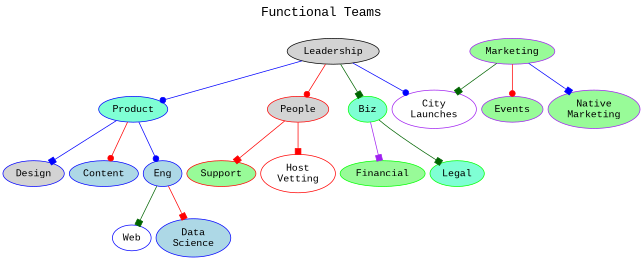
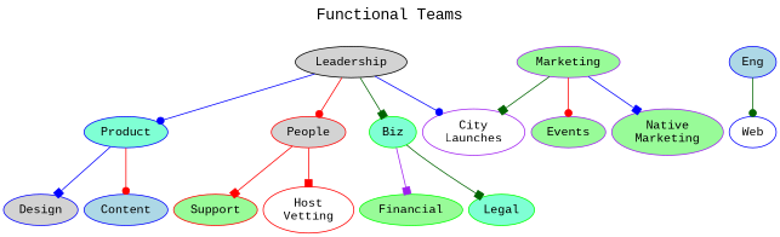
  digraph {
    compound=true
    fontname="Liberation Mono"
    label=<<FONT POINT-SIZE="18">Functional Teams<BR /><BR /></FONT>>
    labelloc=t
    nodesep=.1
    rankdir=TB
    node [color=blue fillcolor=palegreen fontname="Liberation Mono" style=filled]
    edge [arrowhead=box color=red fontname="Liberation Mono"]
    n1 [fillcolor=aquamarine label=Product]
    n2 [fillcolor=lightgrey label=Design]
    n3 [fillcolor=lightblue label=Content]
    n4 [fillcolor=lightblue label=Eng]
    n5 [fillcolor=white label=Web]
-   n6 [fillcolor=lightblue label="Data\nScience"]
    n7 [color=red fillcolor=lightgrey label=People]
    n8 [color=red label=Support]
    n9 [color=red fillcolor=white label="Host\nVetting"]
    n10 [color=purple label=Marketing]
    n11 [color=purple fillcolor=white label="City\nLaunches"]
    n12 [color=purple label=Events]
    n13 [color=purple label="Native\nMarketing"]
    n14 [color=green fillcolor=aquamarine label=Biz]
    n15 [color=green label=Financial]
    n16 [color=green fillcolor=aquamarine label=Legal]
    n17 [fillcolor=lightgrey label=Leadership color=""]
    subgraph sub_1 {
      n1
      n2
      n3
      n4
      n5
-     n6
    }
    subgraph sub_2 {
      n7
      n8
      n9
    }
    subgraph sub_3 {
      n10
      n11
      n12
      n13
    }
    subgraph sub_4 {
      n14
      n15
      n16
    }
    n1 -> n2 [color=blue]
    n1 -> n3 [arrowhead=dot]
-   n1 -> n4 [arrowhead=dot color=blue]
-   n4 -> n5 [color=darkgreen]
-   n4 -> n6
+   n4 -> n5 [arrowhead=dot color=darkgreen]
    n7 -> n8
    n7 -> n9
    n10 -> n11 [color=darkgreen]
    n10 -> n12 [arrowhead=dot]
    n10 -> n13 [color=blue]
    n14 -> n15 [color=purple]
    n14 -> n16 [color=darkgreen]
    n17 -> n1 [arrowhead=dot color=blue]
    n17 -> n7 [arrowhead=dot]
    n17 -> n11 [arrowhead=dot color=blue]
    n17 -> n14 [color=darkgreen]
  }
